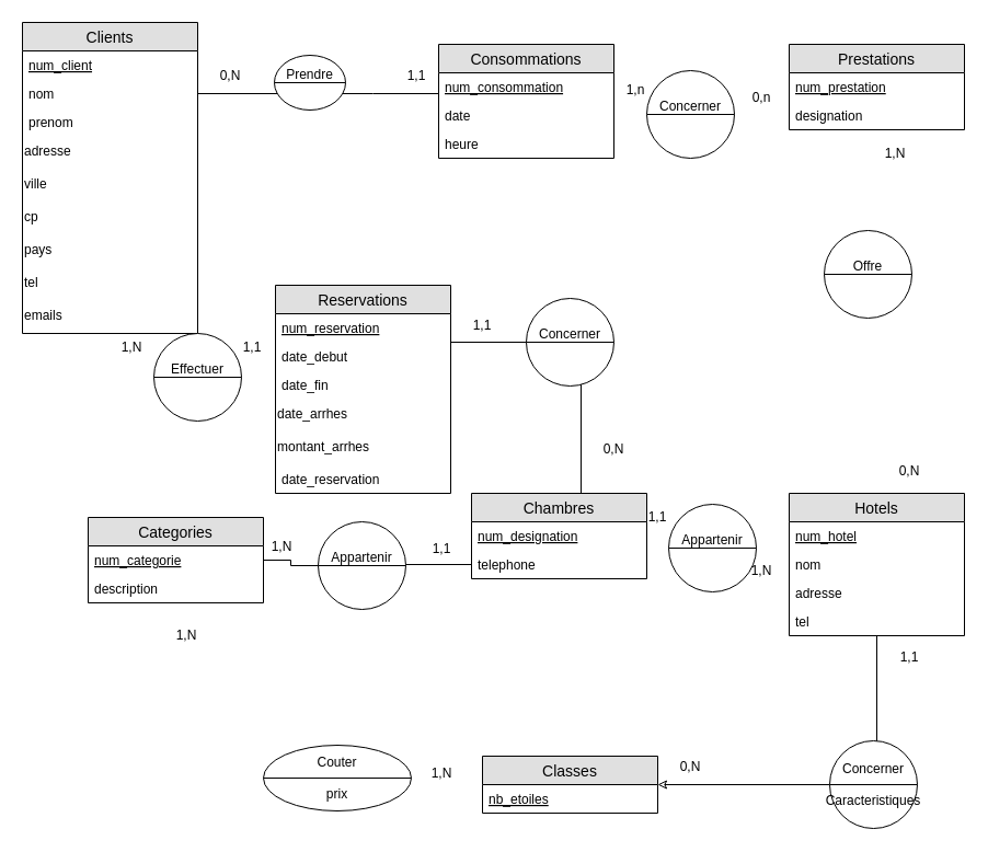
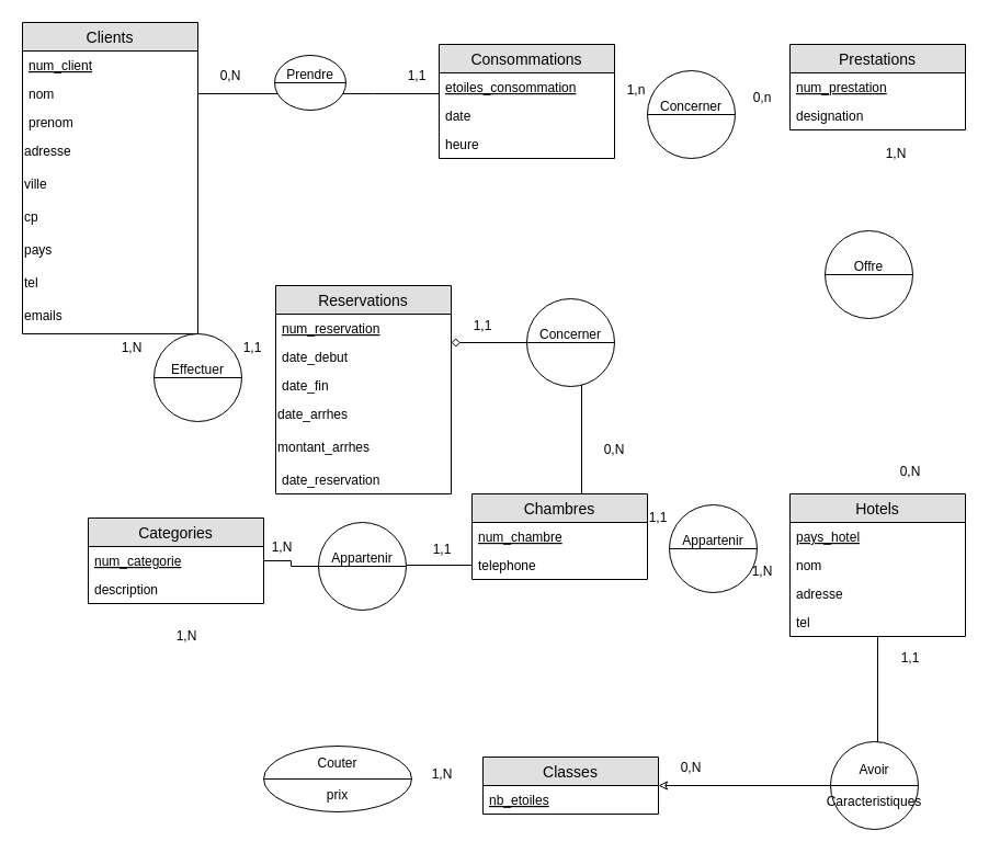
  <mxCell id="0" />
  <mxCell id="1" parent="0" />
  <mxCell id="2" value="Clients" style="swimlane;fontStyle=0;childLayout=stackLayout;horizontal=1;startSize=26;fillColor=#e0e0e0;horizontalStack=0;resizeParent=1;resizeParentMax=0;resizeLast=0;collapsible=1;marginBottom=0;swimlaneFillColor=#ffffff;align=center;fontSize=14;" vertex="1" parent="1"><mxGeometry x="20" y="20" width="160" height="284" as="geometry" /></mxCell>
  <mxCell id="3" value="num_client" style="text;strokeColor=none;fillColor=none;spacingLeft=4;spacingRight=4;overflow=hidden;rotatable=0;points=[[0,0.5],[1,0.5]];portConstraint=eastwest;fontSize=12;fontStyle=4" vertex="1" parent="2"><mxGeometry y="26" width="160" height="26" as="geometry" /></mxCell>
  <mxCell id="4" value="nom" style="text;strokeColor=none;fillColor=none;spacingLeft=4;spacingRight=4;overflow=hidden;rotatable=0;points=[[0,0.5],[1,0.5]];portConstraint=eastwest;fontSize=12;" vertex="1" parent="2"><mxGeometry y="52" width="160" height="26" as="geometry" /></mxCell>
  <mxCell id="5" value="prenom" style="text;strokeColor=none;fillColor=none;spacingLeft=4;spacingRight=4;overflow=hidden;rotatable=0;points=[[0,0.5],[1,0.5]];portConstraint=eastwest;fontSize=12;" vertex="1" parent="2"><mxGeometry y="78" width="160" height="26" as="geometry" /></mxCell>
  <mxCell id="6" value="adresse" style="text;html=1;" vertex="1" parent="2"><mxGeometry y="104" width="160" height="30" as="geometry" /></mxCell>
  <mxCell id="7" value="ville" style="text;html=1;" vertex="1" parent="2"><mxGeometry y="134" width="160" height="30" as="geometry" /></mxCell>
  <mxCell id="8" value="cp" style="text;html=1;" vertex="1" parent="2"><mxGeometry y="164" width="160" height="30" as="geometry" /></mxCell>
  <mxCell id="9" value="pays" style="text;html=1;" vertex="1" parent="2"><mxGeometry y="194" width="160" height="30" as="geometry" /></mxCell>
  <mxCell id="10" value="tel" style="text;html=1;" vertex="1" parent="2"><mxGeometry y="224" width="160" height="30" as="geometry" /></mxCell>
  <mxCell id="11" value="emails" style="text;html=1;" vertex="1" parent="2"><mxGeometry y="254" width="160" height="30" as="geometry" /></mxCell>
  <mxCell id="12" value="Consommations" style="swimlane;fontStyle=0;childLayout=stackLayout;horizontal=1;startSize=26;fillColor=#e0e0e0;horizontalStack=0;resizeParent=1;resizeParentMax=0;resizeLast=0;collapsible=1;marginBottom=0;swimlaneFillColor=#ffffff;align=center;fontSize=14;" vertex="1" parent="1"><mxGeometry x="400" y="40" width="160" height="104" as="geometry" /></mxCell>
- <mxCell id="13" value="num_consommation" style="text;strokeColor=none;fillColor=none;spacingLeft=4;spacingRight=4;overflow=hidden;rotatable=0;points=[[0,0.5],[1,0.5]];portConstraint=eastwest;fontSize=12;fontStyle=4" vertex="1" parent="12"><mxGeometry y="26" width="160" height="26" as="geometry" /></mxCell>
+ <mxCell id="13" value="etoiles_consommation" style="text;strokeColor=none;fillColor=none;spacingLeft=4;spacingRight=4;overflow=hidden;rotatable=0;points=[[0,0.5],[1,0.5]];portConstraint=eastwest;fontSize=12;fontStyle=4" vertex="1" parent="12"><mxGeometry y="26" width="160" height="26" as="geometry" /></mxCell>
  <mxCell id="14" value="date" style="text;strokeColor=none;fillColor=none;spacingLeft=4;spacingRight=4;overflow=hidden;rotatable=0;points=[[0,0.5],[1,0.5]];portConstraint=eastwest;fontSize=12;" vertex="1" parent="12"><mxGeometry y="52" width="160" height="26" as="geometry" /></mxCell>
  <mxCell id="15" value="heure" style="text;strokeColor=none;fillColor=none;spacingLeft=4;spacingRight=4;overflow=hidden;rotatable=0;points=[[0,0.5],[1,0.5]];portConstraint=eastwest;fontSize=12;" vertex="1" parent="12"><mxGeometry y="78" width="160" height="26" as="geometry" /></mxCell>
  <mxCell id="16" value="Prestations" style="swimlane;fontStyle=0;childLayout=stackLayout;horizontal=1;startSize=26;fillColor=#e0e0e0;horizontalStack=0;resizeParent=1;resizeParentMax=0;resizeLast=0;collapsible=1;marginBottom=0;swimlaneFillColor=#ffffff;align=center;fontSize=14;" vertex="1" parent="1"><mxGeometry x="720" y="40" width="160" height="78" as="geometry" /></mxCell>
  <mxCell id="17" value="num_prestation" style="text;strokeColor=none;fillColor=none;spacingLeft=4;spacingRight=4;overflow=hidden;rotatable=0;points=[[0,0.5],[1,0.5]];portConstraint=eastwest;fontSize=12;fontStyle=4" vertex="1" parent="16"><mxGeometry y="26" width="160" height="26" as="geometry" /></mxCell>
  <mxCell id="18" value="designation" style="text;strokeColor=none;fillColor=none;spacingLeft=4;spacingRight=4;overflow=hidden;rotatable=0;points=[[0,0.5],[1,0.5]];portConstraint=eastwest;fontSize=12;" vertex="1" parent="16"><mxGeometry y="52" width="160" height="26" as="geometry" /></mxCell>
  <mxCell id="19" value="Reservations" style="swimlane;fontStyle=0;childLayout=stackLayout;horizontal=1;startSize=26;fillColor=#e0e0e0;horizontalStack=0;resizeParent=1;resizeParentMax=0;resizeLast=0;collapsible=1;marginBottom=0;swimlaneFillColor=#ffffff;align=center;fontSize=14;" vertex="1" parent="1"><mxGeometry x="251" y="260" width="160" height="190" as="geometry" /></mxCell>
  <mxCell id="20" value="num_reservation" style="text;strokeColor=none;fillColor=none;spacingLeft=4;spacingRight=4;overflow=hidden;rotatable=0;points=[[0,0.5],[1,0.5]];portConstraint=eastwest;fontSize=12;fontStyle=4" vertex="1" parent="19"><mxGeometry y="26" width="160" height="26" as="geometry" /></mxCell>
  <mxCell id="21" value="date_debut" style="text;strokeColor=none;fillColor=none;spacingLeft=4;spacingRight=4;overflow=hidden;rotatable=0;points=[[0,0.5],[1,0.5]];portConstraint=eastwest;fontSize=12;" vertex="1" parent="19"><mxGeometry y="52" width="160" height="26" as="geometry" /></mxCell>
  <mxCell id="22" value="date_fin&#10;" style="text;strokeColor=none;fillColor=none;spacingLeft=4;spacingRight=4;overflow=hidden;rotatable=0;points=[[0,0.5],[1,0.5]];portConstraint=eastwest;fontSize=12;" vertex="1" parent="19"><mxGeometry y="78" width="160" height="26" as="geometry" /></mxCell>
  <mxCell id="23" value="date_arrhes" style="text;html=1;" vertex="1" parent="19"><mxGeometry y="104" width="160" height="30" as="geometry" /></mxCell>
  <mxCell id="24" value="montant_arrhes" style="text;html=1;" vertex="1" parent="19"><mxGeometry y="134" width="160" height="30" as="geometry" /></mxCell>
  <mxCell id="25" value="date_reservation" style="text;strokeColor=none;fillColor=none;spacingLeft=4;spacingRight=4;overflow=hidden;rotatable=0;points=[[0,0.5],[1,0.5]];portConstraint=eastwest;fontSize=12;" vertex="1" parent="19"><mxGeometry y="164" width="160" height="26" as="geometry" /></mxCell>
  <mxCell id="26" style="edgeStyle=orthogonalEdgeStyle;rounded=0;orthogonalLoop=1;jettySize=auto;html=1;entryX=0;entryY=0.5;entryDx=0;entryDy=0;startArrow=none;startFill=0;endArrow=none;endFill=0;strokeColor=#000000;" edge="1" parent="1" source="50" target="33"><mxGeometry relative="1" as="geometry"><Array as="points"><mxPoint x="290" y="515" /><mxPoint x="290" y="515" /></Array></mxGeometry></mxCell>
  <mxCell id="27" value="Categories" style="swimlane;fontStyle=0;childLayout=stackLayout;horizontal=1;startSize=26;fillColor=#e0e0e0;horizontalStack=0;resizeParent=1;resizeParentMax=0;resizeLast=0;collapsible=1;marginBottom=0;swimlaneFillColor=#ffffff;align=center;fontSize=14;" vertex="1" parent="1"><mxGeometry x="80" y="472" width="160" height="78" as="geometry" /></mxCell>
  <mxCell id="28" value="num_categorie" style="text;strokeColor=none;fillColor=none;spacingLeft=4;spacingRight=4;overflow=hidden;rotatable=0;points=[[0,0.5],[1,0.5]];portConstraint=eastwest;fontSize=12;fontStyle=4" vertex="1" parent="27"><mxGeometry y="26" width="160" height="26" as="geometry" /></mxCell>
  <mxCell id="29" value="description" style="text;strokeColor=none;fillColor=none;spacingLeft=4;spacingRight=4;overflow=hidden;rotatable=0;points=[[0,0.5],[1,0.5]];portConstraint=eastwest;fontSize=12;" vertex="1" parent="27"><mxGeometry y="52" width="160" height="26" as="geometry" /></mxCell>
- <mxCell id="30" style="edgeStyle=orthogonalEdgeStyle;rounded=0;orthogonalLoop=1;jettySize=auto;html=1;startArrow=none;startFill=0;endArrow=none;endFill=0;strokeColor=#000000;" edge="1" parent="1" source="31" target="19"><mxGeometry relative="1" as="geometry"><Array as="points"><mxPoint x="530" y="312" /></Array></mxGeometry></mxCell>
+ <mxCell id="30" style="edgeStyle=orthogonalEdgeStyle;rounded=0;orthogonalLoop=1;jettySize=auto;html=1;startArrow=none;startFill=0;endArrow=diamond;endFill=0;strokeColor=#000000;" edge="1" parent="1" source="31" target="19"><mxGeometry relative="1" as="geometry"><Array as="points"><mxPoint x="530" y="312" /></Array></mxGeometry></mxCell>
  <mxCell id="31" value="Chambres" style="swimlane;fontStyle=0;childLayout=stackLayout;horizontal=1;startSize=26;fillColor=#e0e0e0;horizontalStack=0;resizeParent=1;resizeParentMax=0;resizeLast=0;collapsible=1;marginBottom=0;swimlaneFillColor=#ffffff;align=center;fontSize=14;" vertex="1" parent="1"><mxGeometry x="430" y="450" width="160" height="78" as="geometry" /></mxCell>
- <mxCell id="32" value="num_designation" style="text;strokeColor=none;fillColor=none;spacingLeft=4;spacingRight=4;overflow=hidden;rotatable=0;points=[[0,0.5],[1,0.5]];portConstraint=eastwest;fontSize=12;fontStyle=4" vertex="1" parent="31"><mxGeometry y="26" width="160" height="26" as="geometry" /></mxCell>
+ <mxCell id="32" value="num_chambre" style="text;strokeColor=none;fillColor=none;spacingLeft=4;spacingRight=4;overflow=hidden;rotatable=0;points=[[0,0.5],[1,0.5]];portConstraint=eastwest;fontSize=12;fontStyle=4" vertex="1" parent="31"><mxGeometry y="26" width="160" height="26" as="geometry" /></mxCell>
  <mxCell id="33" value="telephone" style="text;strokeColor=none;fillColor=none;spacingLeft=4;spacingRight=4;overflow=hidden;rotatable=0;points=[[0,0.5],[1,0.5]];portConstraint=eastwest;fontSize=12;" vertex="1" parent="31"><mxGeometry y="52" width="160" height="26" as="geometry" /></mxCell>
  <mxCell id="34" value="Classes" style="swimlane;fontStyle=0;childLayout=stackLayout;horizontal=1;startSize=26;fillColor=#e0e0e0;horizontalStack=0;resizeParent=1;resizeParentMax=0;resizeLast=0;collapsible=1;marginBottom=0;swimlaneFillColor=#ffffff;align=center;fontSize=14;" vertex="1" parent="1"><mxGeometry x="440" y="690" width="160" height="52" as="geometry" /></mxCell>
  <mxCell id="35" value="nb_etoiles" style="text;strokeColor=none;fillColor=none;spacingLeft=4;spacingRight=4;overflow=hidden;rotatable=0;points=[[0,0.5],[1,0.5]];portConstraint=eastwest;fontSize=12;fontStyle=4" vertex="1" parent="34"><mxGeometry y="26" width="160" height="26" as="geometry" /></mxCell>
  <mxCell id="36" style="edgeStyle=orthogonalEdgeStyle;rounded=0;orthogonalLoop=1;jettySize=auto;html=1;startArrow=none;startFill=0;endArrow=classic;endFill=0;strokeColor=#000000;" edge="1" parent="1" source="46" target="34"><mxGeometry relative="1" as="geometry"><mxPoint x="602" y="748" as="targetPoint" /><Array as="points" /></mxGeometry></mxCell>
  <mxCell id="37" value="Hotels" style="swimlane;fontStyle=0;childLayout=stackLayout;horizontal=1;startSize=26;fillColor=#e0e0e0;horizontalStack=0;resizeParent=1;resizeParentMax=0;resizeLast=0;collapsible=1;marginBottom=0;swimlaneFillColor=#ffffff;align=center;fontSize=14;" vertex="1" parent="1"><mxGeometry x="720" y="450" width="160" height="130" as="geometry" /></mxCell>
- <mxCell id="38" value="num_hotel" style="text;strokeColor=none;fillColor=none;spacingLeft=4;spacingRight=4;overflow=hidden;rotatable=0;points=[[0,0.5],[1,0.5]];portConstraint=eastwest;fontSize=12;fontStyle=4" vertex="1" parent="37"><mxGeometry y="26" width="160" height="26" as="geometry" /></mxCell>
+ <mxCell id="38" value="pays_hotel" style="text;strokeColor=none;fillColor=none;spacingLeft=4;spacingRight=4;overflow=hidden;rotatable=0;points=[[0,0.5],[1,0.5]];portConstraint=eastwest;fontSize=12;fontStyle=4" vertex="1" parent="37"><mxGeometry y="26" width="160" height="26" as="geometry" /></mxCell>
  <mxCell id="39" value="nom" style="text;strokeColor=none;fillColor=none;spacingLeft=4;spacingRight=4;overflow=hidden;rotatable=0;points=[[0,0.5],[1,0.5]];portConstraint=eastwest;fontSize=12;" vertex="1" parent="37"><mxGeometry y="52" width="160" height="26" as="geometry" /></mxCell>
  <mxCell id="40" value="adresse" style="text;strokeColor=none;fillColor=none;spacingLeft=4;spacingRight=4;overflow=hidden;rotatable=0;points=[[0,0.5],[1,0.5]];portConstraint=eastwest;fontSize=12;" vertex="1" parent="37"><mxGeometry y="78" width="160" height="26" as="geometry" /></mxCell>
  <mxCell id="41" value="tel" style="text;strokeColor=none;fillColor=none;spacingLeft=4;spacingRight=4;overflow=hidden;rotatable=0;points=[[0,0.5],[1,0.5]];portConstraint=eastwest;fontSize=12;" vertex="1" parent="37"><mxGeometry y="104" width="160" height="26" as="geometry" /></mxCell>
  <mxCell id="42" style="rounded=0;orthogonalLoop=1;jettySize=auto;html=1;strokeColor=#000000;startArrow=none;startFill=0;endArrow=none;endFill=0;edgeStyle=orthogonalEdgeStyle;" edge="1" parent="1" source="4" target="12"><mxGeometry relative="1" as="geometry"><Array as="points"><mxPoint x="340" y="85" /><mxPoint x="340" y="85" /></Array></mxGeometry></mxCell>
  <mxCell id="43" value="Prendre&lt;br&gt;&lt;br&gt;" style="shape=lineEllipse;perimeter=ellipsePerimeter;whiteSpace=wrap;html=1;backgroundOutline=1;" vertex="1" parent="1"><mxGeometry x="250" y="50" width="65" height="50" as="geometry" /></mxCell>
  <mxCell id="44" value="Concerner&lt;br&gt;&lt;br&gt;" style="shape=lineEllipse;perimeter=ellipsePerimeter;whiteSpace=wrap;html=1;backgroundOutline=1;" vertex="1" parent="1"><mxGeometry x="590" y="64" width="80" height="80" as="geometry" /></mxCell>
  <mxCell id="45" value="Offre&lt;br&gt;&lt;br&gt;" style="shape=lineEllipse;perimeter=ellipsePerimeter;whiteSpace=wrap;html=1;backgroundOutline=1;" vertex="1" parent="1"><mxGeometry x="752" y="210" width="80" height="80" as="geometry" /></mxCell>
- <mxCell id="46" value="Concerner&lt;br&gt;&lt;br&gt;Caracteristiques" style="shape=lineEllipse;perimeter=ellipsePerimeter;whiteSpace=wrap;html=1;backgroundOutline=1;" vertex="1" parent="1"><mxGeometry x="757" y="676" width="80" height="80" as="geometry" /></mxCell>
+ <mxCell id="46" value="Avoir&lt;br&gt;&lt;br&gt;Caracteristiques" style="shape=lineEllipse;perimeter=ellipsePerimeter;whiteSpace=wrap;html=1;backgroundOutline=1;" vertex="1" parent="1"><mxGeometry x="757" y="676" width="80" height="80" as="geometry" /></mxCell>
  <mxCell id="47" style="edgeStyle=orthogonalEdgeStyle;rounded=0;orthogonalLoop=1;jettySize=auto;html=1;startArrow=none;startFill=0;endArrow=none;endFill=0;strokeColor=#000000;" edge="1" parent="1" source="37" target="46"><mxGeometry relative="1" as="geometry"><mxPoint x="800" y="580" as="sourcePoint" /><mxPoint x="600" y="716" as="targetPoint" /><Array as="points"><mxPoint x="800" y="716" /></Array></mxGeometry></mxCell>
  <mxCell id="48" value="Appartenir&lt;br&gt;&lt;br&gt;" style="shape=lineEllipse;perimeter=ellipsePerimeter;whiteSpace=wrap;html=1;backgroundOutline=1;" vertex="1" parent="1"><mxGeometry x="610" y="460" width="80" height="80" as="geometry" /></mxCell>
  <mxCell id="49" value="Concerner&lt;br&gt;&lt;br&gt;" style="shape=lineEllipse;perimeter=ellipsePerimeter;whiteSpace=wrap;html=1;backgroundOutline=1;" vertex="1" parent="1"><mxGeometry x="480" y="272" width="80" height="80" as="geometry" /></mxCell>
  <mxCell id="50" value="Appartenir&lt;br&gt;&lt;br&gt;" style="shape=lineEllipse;perimeter=ellipsePerimeter;whiteSpace=wrap;html=1;backgroundOutline=1;" vertex="1" parent="1"><mxGeometry x="290" y="476" width="80" height="80" as="geometry" /></mxCell>
  <mxCell id="51" style="edgeStyle=orthogonalEdgeStyle;rounded=0;orthogonalLoop=1;jettySize=auto;html=1;entryX=0;entryY=0.5;entryDx=0;entryDy=0;startArrow=none;startFill=0;endArrow=none;endFill=0;strokeColor=#000000;" edge="1" parent="1" source="27" target="50"><mxGeometry relative="1" as="geometry"><mxPoint x="240" y="515" as="sourcePoint" /><mxPoint x="430" y="515" as="targetPoint" /><Array as="points" /></mxGeometry></mxCell>
  <mxCell id="52" value="Effectuer&lt;br&gt;&lt;br&gt;" style="shape=lineEllipse;perimeter=ellipsePerimeter;whiteSpace=wrap;html=1;backgroundOutline=1;" vertex="1" parent="1"><mxGeometry x="140" y="304" width="80" height="80" as="geometry" /></mxCell>
  <mxCell id="53" value="Couter&lt;br&gt;&lt;br&gt;prix" style="shape=lineEllipse;perimeter=ellipsePerimeter;whiteSpace=wrap;html=1;backgroundOutline=1;" vertex="1" parent="1"><mxGeometry x="240" y="680" width="135" height="60" as="geometry" /></mxCell>
  <mxCell id="54" value="0,N" style="text;html=1;strokeColor=none;fillColor=none;align=center;verticalAlign=middle;whiteSpace=wrap;rounded=0;" vertex="1" parent="1"><mxGeometry x="190" y="59" width="40" height="20" as="geometry" /></mxCell>
  <mxCell id="55" value="1,1" style="text;html=1;strokeColor=none;fillColor=none;align=center;verticalAlign=middle;whiteSpace=wrap;rounded=0;" vertex="1" parent="1"><mxGeometry x="360" y="59" width="40" height="20" as="geometry" /></mxCell>
  <mxCell id="56" value="1,n" style="text;html=1;strokeColor=none;fillColor=none;align=center;verticalAlign=middle;whiteSpace=wrap;rounded=0;" vertex="1" parent="1"><mxGeometry x="560" y="72" width="40" height="20" as="geometry" /></mxCell>
  <mxCell id="57" value="0,n" style="text;html=1;strokeColor=none;fillColor=none;align=center;verticalAlign=middle;whiteSpace=wrap;rounded=0;" vertex="1" parent="1"><mxGeometry x="675" y="79" width="40" height="20" as="geometry" /></mxCell>
  <mxCell id="58" value="1,N" style="text;html=1;strokeColor=none;fillColor=none;align=center;verticalAlign=middle;whiteSpace=wrap;rounded=0;" vertex="1" parent="1"><mxGeometry x="797" y="130" width="40" height="20" as="geometry" /></mxCell>
  <mxCell id="59" value="0,N" style="text;html=1;strokeColor=none;fillColor=none;align=center;verticalAlign=middle;whiteSpace=wrap;rounded=0;" vertex="1" parent="1"><mxGeometry x="810" y="420" width="40" height="20" as="geometry" /></mxCell>
  <mxCell id="60" value="1,1" style="text;html=1;strokeColor=none;fillColor=none;align=center;verticalAlign=middle;whiteSpace=wrap;rounded=0;" vertex="1" parent="1"><mxGeometry x="810" y="590" width="40" height="20" as="geometry" /></mxCell>
  <mxCell id="61" value="0,N" style="text;html=1;strokeColor=none;fillColor=none;align=center;verticalAlign=middle;whiteSpace=wrap;rounded=0;" vertex="1" parent="1"><mxGeometry x="610" y="690" width="40" height="20" as="geometry" /></mxCell>
  <mxCell id="62" value="1,N" style="text;html=1;strokeColor=none;fillColor=none;align=center;verticalAlign=middle;whiteSpace=wrap;rounded=0;" vertex="1" parent="1"><mxGeometry x="675" y="511" width="40" height="20" as="geometry" /></mxCell>
  <mxCell id="63" value="1,1" style="text;html=1;strokeColor=none;fillColor=none;align=center;verticalAlign=middle;whiteSpace=wrap;rounded=0;" vertex="1" parent="1"><mxGeometry x="580" y="462" width="40" height="20" as="geometry" /></mxCell>
  <mxCell id="64" value="0,N" style="text;html=1;strokeColor=none;fillColor=none;align=center;verticalAlign=middle;whiteSpace=wrap;rounded=0;" vertex="1" parent="1"><mxGeometry x="540" y="400" width="40" height="20" as="geometry" /></mxCell>
  <mxCell id="65" value="1,1" style="text;html=1;strokeColor=none;fillColor=none;align=center;verticalAlign=middle;whiteSpace=wrap;rounded=0;" vertex="1" parent="1"><mxGeometry x="420" y="287" width="40" height="20" as="geometry" /></mxCell>
  <mxCell id="66" value="1,1" style="text;html=1;strokeColor=none;fillColor=none;align=center;verticalAlign=middle;whiteSpace=wrap;rounded=0;" vertex="1" parent="1"><mxGeometry x="383" y="491" width="40" height="20" as="geometry" /></mxCell>
  <mxCell id="67" value="1,N" style="text;html=1;strokeColor=none;fillColor=none;align=center;verticalAlign=middle;whiteSpace=wrap;rounded=0;" vertex="1" parent="1"><mxGeometry x="237" y="489" width="40" height="20" as="geometry" /></mxCell>
  <mxCell id="68" value="1,N" style="text;html=1;strokeColor=none;fillColor=none;align=center;verticalAlign=middle;whiteSpace=wrap;rounded=0;" vertex="1" parent="1"><mxGeometry x="150" y="570" width="40" height="20" as="geometry" /></mxCell>
  <mxCell id="69" value="1,N" style="text;html=1;strokeColor=none;fillColor=none;align=center;verticalAlign=middle;whiteSpace=wrap;rounded=0;" vertex="1" parent="1"><mxGeometry x="383" y="696" width="40" height="20" as="geometry" /></mxCell>
  <mxCell id="70" value="1,N" style="text;html=1;strokeColor=none;fillColor=none;align=center;verticalAlign=middle;whiteSpace=wrap;rounded=0;" vertex="1" parent="1"><mxGeometry x="100" y="307" width="40" height="20" as="geometry" /></mxCell>
  <mxCell id="71" value="1,1" style="text;html=1;strokeColor=none;fillColor=none;align=center;verticalAlign=middle;whiteSpace=wrap;rounded=0;" vertex="1" parent="1"><mxGeometry x="210" y="307" width="40" height="20" as="geometry" /></mxCell>
